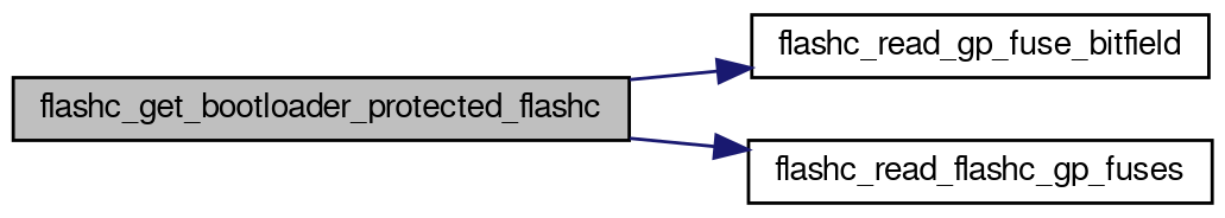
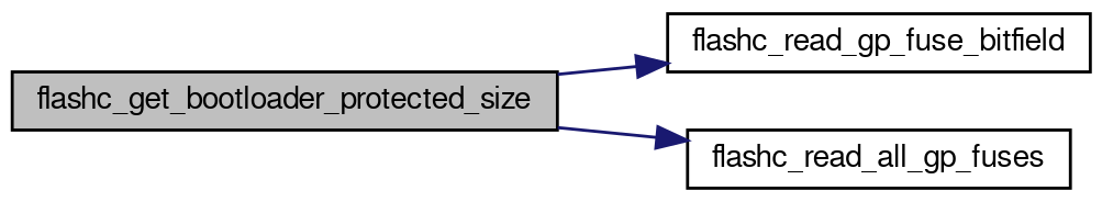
  digraph {
    rankdir=LR
    node [color=black fillcolor=white fontname=FreeSans fontsize=10 shape=record style=filled]
    edge [color=midnightblue fontname=FreeSans fontsize=10 labelfontname=FreeSans labelfontsize=10 style=solid]
-   n1 [fillcolor=grey75 fontcolor=black height=0.2 label=flashc_get_bootloader_protected_flashc width=0.4]
+   n1 [fillcolor=grey75 fontcolor=black height=0.2 label=flashc_get_bootloader_protected_size width=0.4]
    n2 [height=0.2 label=flashc_read_gp_fuse_bitfield width=0.4]
-   n3 [height=0.2 label=flashc_read_flashc_gp_fuses width=0.4]
+   n3 [height=0.2 label=flashc_read_all_gp_fuses width=0.4]
    n1 -> n2
    n1 -> n3
  }
